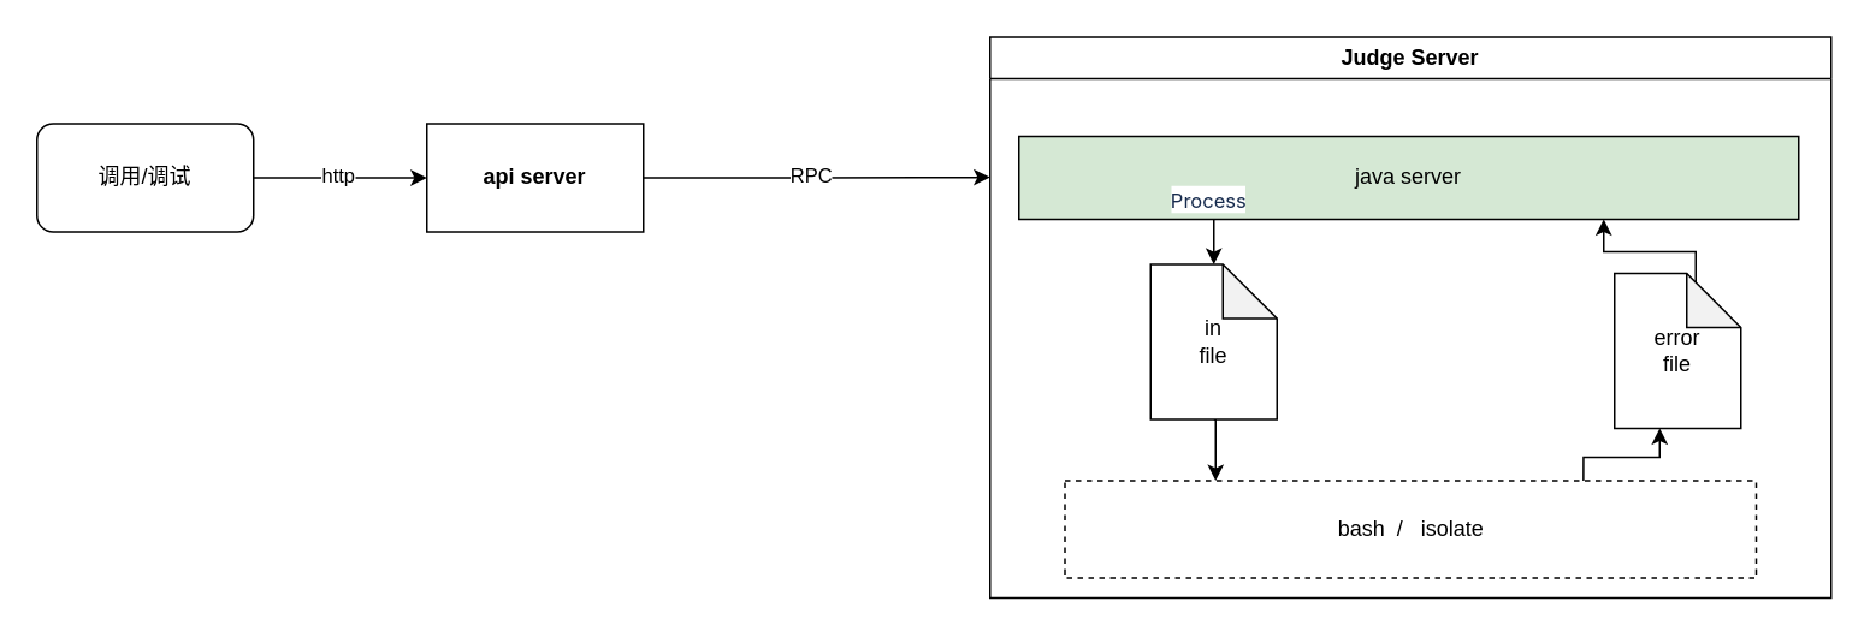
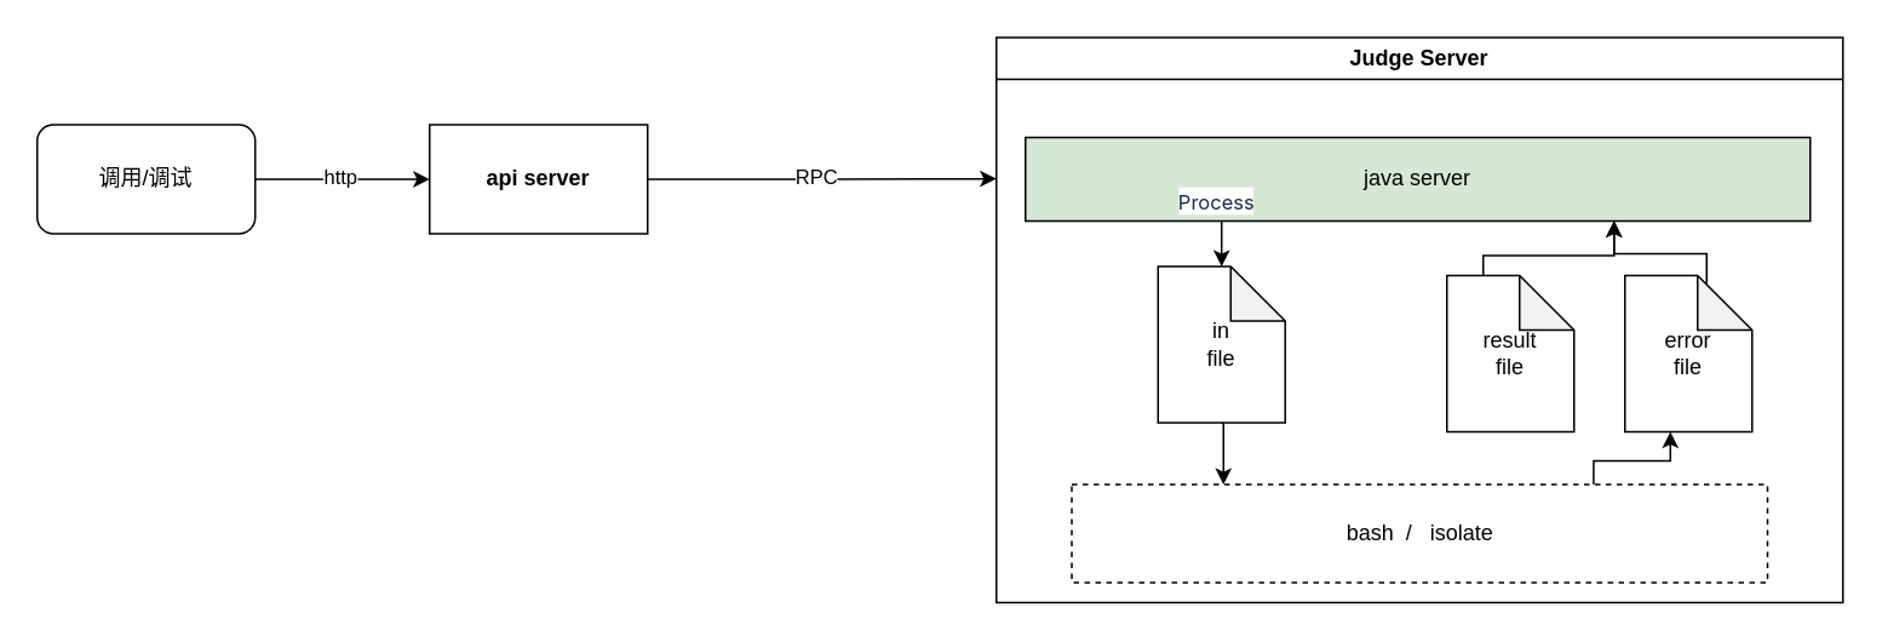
  <mxCell id="0" />
  <mxCell id="1" parent="0" />
  <mxCell id="2" style="edgeStyle=orthogonalEdgeStyle;rounded=0;orthogonalLoop=1;jettySize=auto;html=1;exitX=1;exitY=0.5;exitDx=0;exitDy=0;" edge="1" parent="1" source="4" target="7"><mxGeometry relative="1" as="geometry" /></mxCell>
  <mxCell id="3" value="http" style="edgeLabel;html=1;align=center;verticalAlign=middle;resizable=0;points=[];" vertex="1" connectable="0" parent="2"><mxGeometry x="-0.042" y="2" relative="1" as="geometry"><mxPoint as="offset" /></mxGeometry></mxCell>
  <mxCell id="4" value="调用/调试" style="rounded=1;whiteSpace=wrap;html=1;" vertex="1" parent="1"><mxGeometry x="20" y="68" width="120" height="60" as="geometry" /></mxCell>
  <mxCell id="5" style="edgeStyle=orthogonalEdgeStyle;rounded=0;orthogonalLoop=1;jettySize=auto;html=1;exitX=1;exitY=0.5;exitDx=0;exitDy=0;entryX=0;entryY=0.25;entryDx=0;entryDy=0;" edge="1" parent="1" source="7" target="8"><mxGeometry relative="1" as="geometry" /></mxCell>
  <mxCell id="6" value="RPC" style="edgeLabel;html=1;align=center;verticalAlign=middle;resizable=0;points=[];" vertex="1" connectable="0" parent="5"><mxGeometry x="-0.043" y="2" relative="1" as="geometry"><mxPoint as="offset" /></mxGeometry></mxCell>
  <mxCell id="7" value="&lt;b&gt;api server&lt;/b&gt;" style="rounded=0;whiteSpace=wrap;html=1;" vertex="1" parent="1"><mxGeometry x="236" y="68" width="120" height="60" as="geometry" /></mxCell>
  <mxCell id="8" value="Judge Server" style="swimlane;whiteSpace=wrap;html=1;" vertex="1" parent="1"><mxGeometry x="548" y="20" width="466" height="311" as="geometry" /></mxCell>
  <mxCell id="9" style="edgeStyle=orthogonalEdgeStyle;rounded=0;orthogonalLoop=1;jettySize=auto;html=1;exitX=0.25;exitY=1;exitDx=0;exitDy=0;" edge="1" parent="8" source="10" target="14"><mxGeometry relative="1" as="geometry" /></mxCell>
  <mxCell id="10" value="java server" style="rounded=0;whiteSpace=wrap;html=1;fillColor=#d5e8d4;" vertex="1" parent="8"><mxGeometry x="16" y="55" width="432" height="46" as="geometry" /></mxCell>
  <mxCell id="11" style="edgeStyle=orthogonalEdgeStyle;rounded=0;orthogonalLoop=1;jettySize=auto;html=1;exitX=0.75;exitY=0;exitDx=0;exitDy=0;" edge="1" parent="8" source="12" target="18"><mxGeometry relative="1" as="geometry"><Array as="points"><mxPoint x="329" y="233" /><mxPoint x="371" y="233" /></Array></mxGeometry></mxCell>
  <mxCell id="12" value="bash&amp;nbsp; /&amp;nbsp; &amp;nbsp;isolate" style="rounded=0;whiteSpace=wrap;html=1;dashed=1;" vertex="1" parent="8"><mxGeometry x="41.5" y="246" width="383" height="54" as="geometry" /></mxCell>
  <mxCell id="13" style="edgeStyle=orthogonalEdgeStyle;rounded=0;orthogonalLoop=1;jettySize=auto;html=1;exitX=0.5;exitY=1;exitDx=0;exitDy=0;exitPerimeter=0;entryX=0.218;entryY=0;entryDx=0;entryDy=0;entryPerimeter=0;" edge="1" parent="8" source="14" target="12"><mxGeometry relative="1" as="geometry" /></mxCell>
  <mxCell id="14" value="in&lt;br&gt;file" style="shape=note;whiteSpace=wrap;html=1;backgroundOutline=1;darkOpacity=0.05;" vertex="1" parent="8"><mxGeometry x="89" y="126" width="70" height="86" as="geometry" /></mxCell>
+ <mxCell id="15" style="edgeStyle=orthogonalEdgeStyle;rounded=0;orthogonalLoop=1;jettySize=auto;html=1;exitX=0;exitY=0;exitDx=20;exitDy=0;exitPerimeter=0;entryX=0.75;entryY=1;entryDx=0;entryDy=0;" edge="1" parent="8" source="16" target="10"><mxGeometry relative="1" as="geometry"><Array as="points"><mxPoint x="268" y="120" /><mxPoint x="340" y="120" /></Array></mxGeometry></mxCell>
+ <mxCell id="16" value="result&lt;br&gt;file" style="shape=note;whiteSpace=wrap;html=1;backgroundOutline=1;darkOpacity=0.05;" vertex="1" parent="8"><mxGeometry x="248" y="131" width="70" height="86" as="geometry" /></mxCell>
  <mxCell id="17" style="edgeStyle=orthogonalEdgeStyle;rounded=0;orthogonalLoop=1;jettySize=auto;html=1;exitX=0;exitY=0;exitDx=55;exitDy=15;exitPerimeter=0;entryX=0.75;entryY=1;entryDx=0;entryDy=0;" edge="1" parent="8" source="18" target="10"><mxGeometry relative="1" as="geometry"><Array as="points"><mxPoint x="391" y="119" /><mxPoint x="340" y="119" /></Array></mxGeometry></mxCell>
  <mxCell id="18" value="error&lt;br&gt;file" style="shape=note;whiteSpace=wrap;html=1;backgroundOutline=1;darkOpacity=0.05;" vertex="1" parent="8"><mxGeometry x="346" y="131" width="70" height="86" as="geometry" /></mxCell>
  <mxCell id="19" value="&lt;span style=&quot;color: rgb(23, 43, 77); font-family: -apple-system, &amp;quot;system-ui&amp;quot;, &amp;quot;Segoe UI&amp;quot;, Roboto, Oxygen, Ubuntu, &amp;quot;Fira Sans&amp;quot;, &amp;quot;Droid Sans&amp;quot;, &amp;quot;Helvetica Neue&amp;quot;, sans-serif; text-align: left; background-color: rgb(255, 255, 255);&quot;&gt;&lt;font style=&quot;font-size: 11px;&quot;&gt;Process&lt;/font&gt;&lt;/span&gt;" style="text;html=1;align=center;verticalAlign=middle;resizable=0;points=[];autosize=1;strokeColor=none;fillColor=none;" vertex="1" parent="8"><mxGeometry x="89" y="78" width="64" height="26" as="geometry" /></mxCell>
